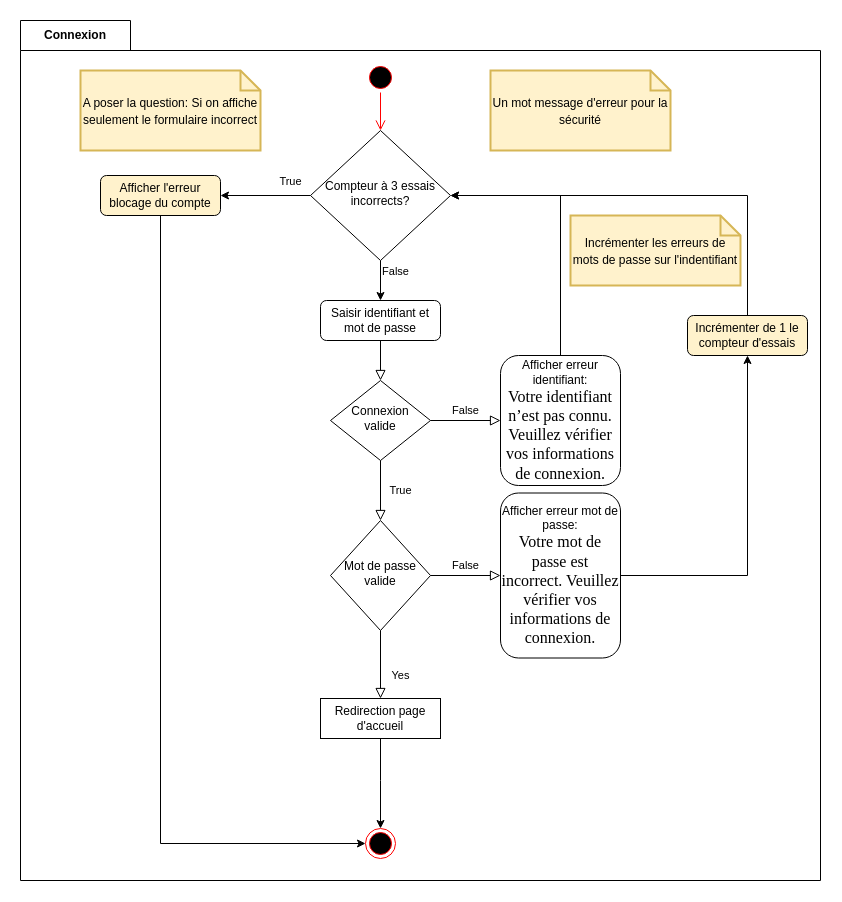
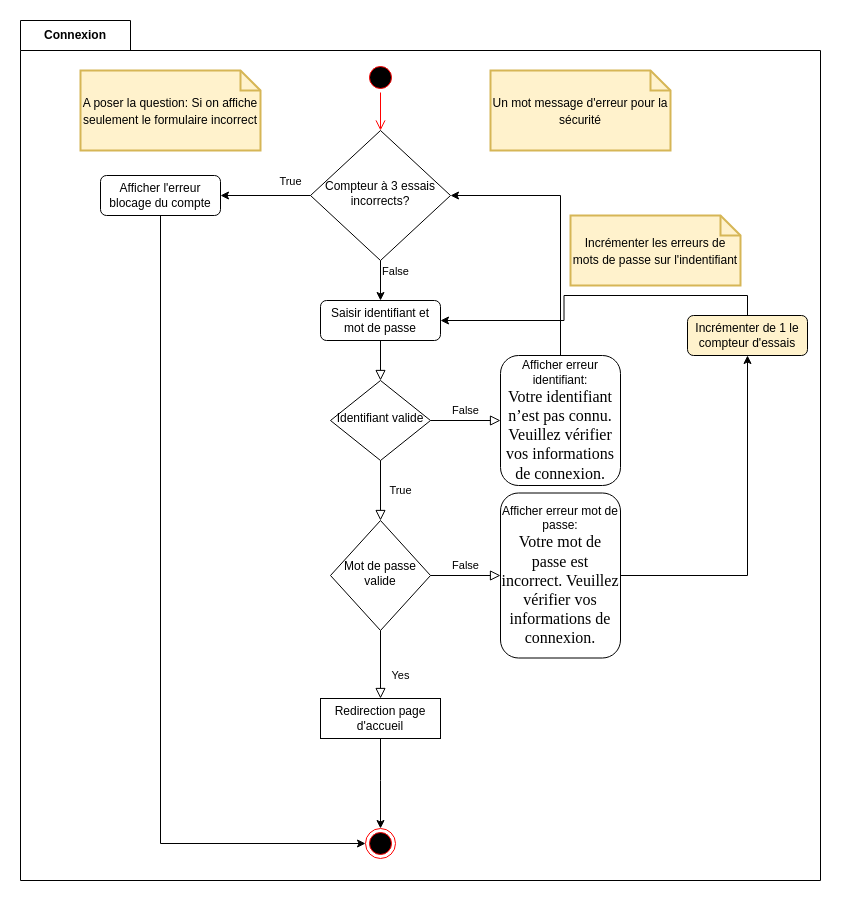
  <mxCell id="0" />
  <mxCell id="1" parent="0" />
  <mxCell id="2" value="Connexion" style="shape=folder;fontStyle=1;tabWidth=110;tabHeight=30;tabPosition=left;html=1;boundedLbl=1;labelInHeader=1;container=1;collapsible=0;recursiveResize=0;whiteSpace=wrap;" vertex="1" parent="1"><mxGeometry x="20" y="20" width="800" height="860" as="geometry" /></mxCell>
- <mxCell id="3" style="edgeStyle=orthogonalEdgeStyle;rounded=0;orthogonalLoop=1;jettySize=auto;html=1;exitX=0.5;exitY=0;exitDx=0;exitDy=0;entryX=1;entryY=0.5;entryDx=0;entryDy=0;" edge="1" parent="2" source="4" target="17"><mxGeometry relative="1" as="geometry" /></mxCell>
+ <mxCell id="3" style="edgeStyle=orthogonalEdgeStyle;rounded=0;orthogonalLoop=1;jettySize=auto;html=1;exitX=0.5;exitY=0;exitDx=0;exitDy=0;" edge="1" parent="2" source="4" target="15"><mxGeometry relative="1" as="geometry" /></mxCell>
  <mxCell id="4" value="Incrémenter de 1 le compteur d'essais" style="rounded=1;whiteSpace=wrap;html=1;fontSize=12;glass=0;strokeWidth=1;shadow=0;fillColor=#fff2cc;" vertex="1" parent="2"><mxGeometry x="667" y="295" width="120" height="40" as="geometry" /></mxCell>
- <mxCell id="5" value="Afficher l'erreur blocage du compte" style="rounded=1;whiteSpace=wrap;html=1;fontSize=12;glass=0;strokeWidth=1;shadow=0;fillColor=#fff2cc;" vertex="1" parent="2"><mxGeometry x="80" y="155" width="120" height="40" as="geometry" /></mxCell>
+ <mxCell id="5" value="Afficher l'erreur blocage du compte" style="rounded=1;whiteSpace=wrap;html=1;fontSize=12;glass=0;strokeWidth=1;shadow=0;" vertex="1" parent="2"><mxGeometry x="80" y="155" width="120" height="40" as="geometry" /></mxCell>
  <mxCell id="6" value="Mot de passe valide" style="rhombus;whiteSpace=wrap;html=1;shadow=0;fontFamily=Helvetica;fontSize=12;align=center;strokeWidth=1;spacing=6;spacingTop=-4;" parent="2" vertex="1"><mxGeometry x="310" y="500" width="100" height="110" as="geometry" /></mxCell>
  <mxCell id="7" value="Afficher erreur mot de passe:&lt;div&gt;&lt;span style=&quot;font-family: &amp;quot;Times New Roman&amp;quot;; font-size: medium; text-align: start;&quot;&gt;Votre mot de passe est incorrect. Veuillez vérifier vos informations de connexion.&lt;/span&gt;&lt;br&gt;&lt;/div&gt;" style="rounded=1;whiteSpace=wrap;html=1;fontSize=12;glass=0;strokeWidth=1;shadow=0;" parent="2" vertex="1"><mxGeometry x="480" y="472.5" width="120" height="165" as="geometry" /></mxCell>
  <mxCell id="8" value="False" style="edgeStyle=orthogonalEdgeStyle;rounded=0;html=1;jettySize=auto;orthogonalLoop=1;fontSize=11;endArrow=block;endFill=0;endSize=8;strokeWidth=1;shadow=0;labelBackgroundColor=none;" parent="2" source="6" target="7" edge="1"><mxGeometry y="10" relative="1" as="geometry"><mxPoint as="offset" /></mxGeometry></mxCell>
  <mxCell id="9" style="edgeStyle=orthogonalEdgeStyle;rounded=0;orthogonalLoop=1;jettySize=auto;html=1;exitX=1;exitY=0.5;exitDx=0;exitDy=0;entryX=0.5;entryY=1;entryDx=0;entryDy=0;" edge="1" parent="2" source="7" target="4"><mxGeometry relative="1" as="geometry" /></mxCell>
- <mxCell id="10" value="Connexion valide" style="rhombus;whiteSpace=wrap;html=1;shadow=0;fontFamily=Helvetica;fontSize=12;align=center;strokeWidth=1;spacing=6;spacingTop=-4;" parent="2" vertex="1"><mxGeometry x="310" y="360" width="100" height="80" as="geometry" /></mxCell>
+ <mxCell id="10" value="Identifiant valide" style="rhombus;whiteSpace=wrap;html=1;shadow=0;fontFamily=Helvetica;fontSize=12;align=center;strokeWidth=1;spacing=6;spacingTop=-4;" parent="2" vertex="1"><mxGeometry x="310" y="360" width="100" height="80" as="geometry" /></mxCell>
  <mxCell id="11" value="True" style="rounded=0;html=1;jettySize=auto;orthogonalLoop=1;fontSize=11;endArrow=block;endFill=0;endSize=8;strokeWidth=1;shadow=0;labelBackgroundColor=none;edgeStyle=orthogonalEdgeStyle;" parent="2" source="10" target="6" edge="1"><mxGeometry y="20" relative="1" as="geometry"><mxPoint as="offset" /></mxGeometry></mxCell>
  <mxCell id="12" style="edgeStyle=orthogonalEdgeStyle;rounded=0;orthogonalLoop=1;jettySize=auto;html=1;exitX=0.5;exitY=0;exitDx=0;exitDy=0;entryX=1;entryY=0.5;entryDx=0;entryDy=0;" edge="1" parent="2" source="13" target="17"><mxGeometry relative="1" as="geometry" /></mxCell>
  <mxCell id="13" value="Afficher erreur identifiant:&lt;div&gt;&lt;span style=&quot;font-family: &amp;quot;Times New Roman&amp;quot;; font-size: medium; text-align: start;&quot;&gt;Votre identifiant n’est pas connu. Veuillez vérifier vos informations de connexion.&lt;/span&gt;&lt;br&gt;&lt;/div&gt;" style="rounded=1;whiteSpace=wrap;html=1;fontSize=12;glass=0;strokeWidth=1;shadow=0;" parent="2" vertex="1"><mxGeometry x="480" y="335" width="120" height="130" as="geometry" /></mxCell>
  <mxCell id="14" value="False" style="edgeStyle=orthogonalEdgeStyle;rounded=0;html=1;jettySize=auto;orthogonalLoop=1;fontSize=11;endArrow=block;endFill=0;endSize=8;strokeWidth=1;shadow=0;labelBackgroundColor=none;" parent="2" source="10" target="13" edge="1"><mxGeometry y="10" relative="1" as="geometry"><mxPoint as="offset" /></mxGeometry></mxCell>
  <mxCell id="15" value="Saisir identifiant et mot de passe" style="rounded=1;whiteSpace=wrap;html=1;fontSize=12;glass=0;strokeWidth=1;shadow=0;" parent="2" vertex="1"><mxGeometry x="300" y="280" width="120" height="40" as="geometry" /></mxCell>
  <mxCell id="16" value="" style="rounded=0;html=1;jettySize=auto;orthogonalLoop=1;fontSize=11;endArrow=block;endFill=0;endSize=8;strokeWidth=1;shadow=0;labelBackgroundColor=none;edgeStyle=orthogonalEdgeStyle;" parent="2" source="15" target="10" edge="1"><mxGeometry relative="1" as="geometry" /></mxCell>
  <mxCell id="17" value="Compteur à 3 essais incorrects?" style="rhombus;whiteSpace=wrap;html=1;shadow=0;fontFamily=Helvetica;fontSize=12;align=center;strokeWidth=1;spacing=6;spacingTop=-4;verticalAlign=middle;" vertex="1" parent="2"><mxGeometry x="290" y="110" width="140" height="130" as="geometry" /></mxCell>
  <mxCell id="18" style="edgeStyle=orthogonalEdgeStyle;rounded=0;orthogonalLoop=1;jettySize=auto;html=1;exitX=0.5;exitY=1;exitDx=0;exitDy=0;entryX=0.5;entryY=0;entryDx=0;entryDy=0;" edge="1" parent="2" source="17" target="15"><mxGeometry relative="1" as="geometry" /></mxCell>
  <mxCell id="19" value="False" style="edgeLabel;html=1;align=center;verticalAlign=middle;resizable=0;points=[];" vertex="1" connectable="0" parent="18"><mxGeometry x="-0.357" relative="1" as="geometry"><mxPoint x="14" y="-3" as="offset" /></mxGeometry></mxCell>
  <mxCell id="20" style="edgeStyle=orthogonalEdgeStyle;rounded=0;orthogonalLoop=1;jettySize=auto;html=1;exitX=0;exitY=0.5;exitDx=0;exitDy=0;entryX=1;entryY=0.5;entryDx=0;entryDy=0;" edge="1" parent="2" source="17" target="5"><mxGeometry relative="1" as="geometry"><mxPoint x="220" y="150" as="targetPoint" /></mxGeometry></mxCell>
  <mxCell id="21" value="True" style="edgeLabel;html=1;align=center;verticalAlign=middle;resizable=0;points=[];" vertex="1" connectable="0" parent="20"><mxGeometry x="-0.183" relative="1" as="geometry"><mxPoint x="16" y="-15" as="offset" /></mxGeometry></mxCell>
  <mxCell id="22" value="&lt;span style=&quot;color: rgb(0, 0, 0); font-size: 12px;&quot;&gt;A poser la question: Si on affiche seulement le formulaire incorrect&lt;/span&gt;" style="shape=note;strokeWidth=2;fontSize=14;size=20;whiteSpace=wrap;html=1;fillColor=#fff2cc;strokeColor=#d6b656;fontColor=#666600;" vertex="1" parent="2"><mxGeometry x="60" y="50" width="180" height="80" as="geometry" /></mxCell>
  <mxCell id="23" value="&lt;span style=&quot;color: rgb(0, 0, 0); font-size: 12px;&quot;&gt;Un mot message d'erreur pour la sécurité&lt;/span&gt;" style="shape=note;strokeWidth=2;fontSize=14;size=20;whiteSpace=wrap;html=1;fillColor=#fff2cc;strokeColor=#d6b656;fontColor=#666600;" vertex="1" parent="2"><mxGeometry x="470" y="50" width="180" height="80" as="geometry" /></mxCell>
  <mxCell id="24" value="&lt;span style=&quot;color: rgb(0, 0, 0); font-size: 12px;&quot;&gt;Incrémenter les erreurs de mots de passe sur l'indentifiant&lt;/span&gt;" style="shape=note;strokeWidth=2;fontSize=14;size=20;whiteSpace=wrap;html=1;fillColor=#fff2cc;strokeColor=#d6b656;fontColor=#666600;" vertex="1" parent="2"><mxGeometry x="550" y="195" width="170" height="70" as="geometry" /></mxCell>
  <mxCell id="25" value="Yes" style="rounded=0;html=1;jettySize=auto;orthogonalLoop=1;fontSize=11;endArrow=block;endFill=0;endSize=8;strokeWidth=1;shadow=0;labelBackgroundColor=none;edgeStyle=orthogonalEdgeStyle;" parent="1" source="6" target="27" edge="1"><mxGeometry x="0.333" y="20" relative="1" as="geometry"><mxPoint as="offset" /></mxGeometry></mxCell>
  <mxCell id="26" style="edgeStyle=orthogonalEdgeStyle;rounded=0;orthogonalLoop=1;jettySize=auto;html=1;exitX=0.5;exitY=1;exitDx=0;exitDy=0;entryX=0.5;entryY=0;entryDx=0;entryDy=0;" edge="1" parent="1" source="27" target="31"><mxGeometry relative="1" as="geometry"><Array as="points"><mxPoint x="380" y="780" /><mxPoint x="380" y="780" /></Array></mxGeometry></mxCell>
  <mxCell id="27" value="Redirection page d'accueil" style="whiteSpace=wrap;html=1;fontSize=12;glass=0;strokeWidth=1;shadow=0;rounded=0;" parent="1" vertex="1"><mxGeometry x="320" y="698" width="120" height="40" as="geometry" /></mxCell>
  <mxCell id="28" value="" style="ellipse;html=1;shape=startState;fillColor=#000000;strokeColor=#ff0000;" vertex="1" parent="1"><mxGeometry x="365" y="62" width="30" height="30" as="geometry" /></mxCell>
  <mxCell id="29" value="" style="edgeStyle=orthogonalEdgeStyle;html=1;verticalAlign=bottom;endArrow=open;endSize=8;strokeColor=#ff0000;rounded=0;entryX=0.5;entryY=0;entryDx=0;entryDy=0;" edge="1" source="28" parent="1" target="17"><mxGeometry relative="1" as="geometry"><mxPoint x="380" y="110" as="targetPoint" /></mxGeometry></mxCell>
  <mxCell id="30" style="edgeStyle=orthogonalEdgeStyle;rounded=0;orthogonalLoop=1;jettySize=auto;html=1;exitX=0.5;exitY=1;exitDx=0;exitDy=0;entryX=0;entryY=0.5;entryDx=0;entryDy=0;" edge="1" parent="1" source="5" target="31"><mxGeometry relative="1" as="geometry" /></mxCell>
  <mxCell id="31" value="" style="ellipse;html=1;shape=endState;fillColor=#000000;strokeColor=#ff0000;" vertex="1" parent="1"><mxGeometry x="365" y="828" width="30" height="30" as="geometry" /></mxCell>
